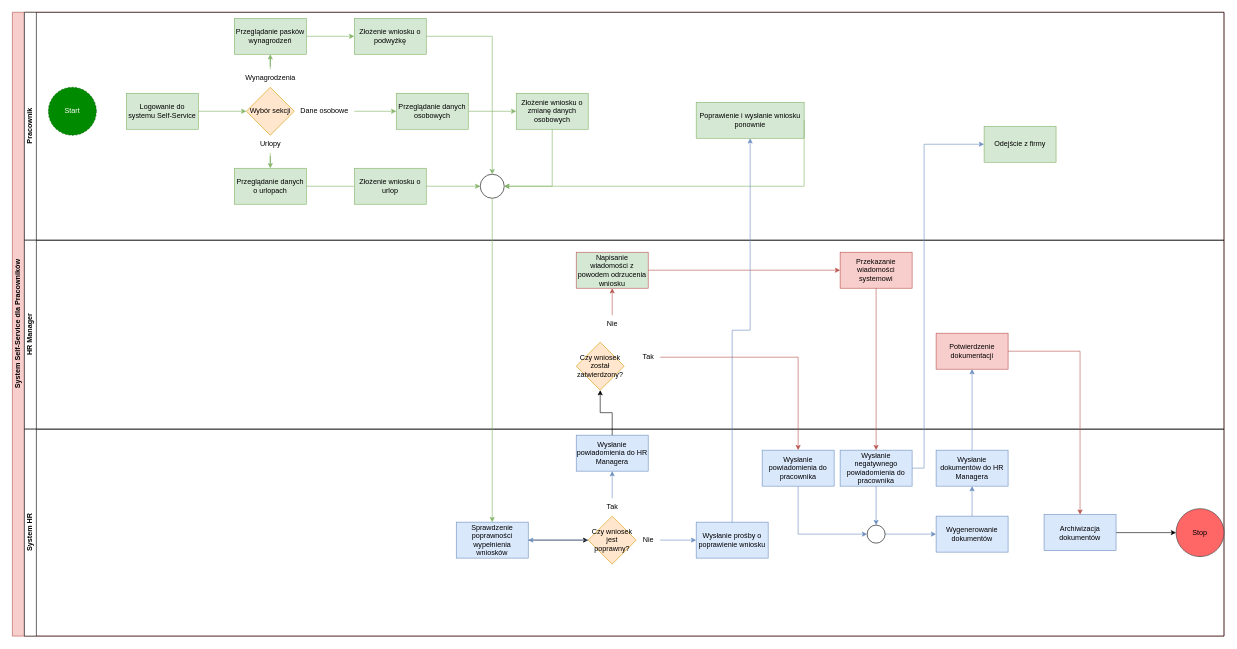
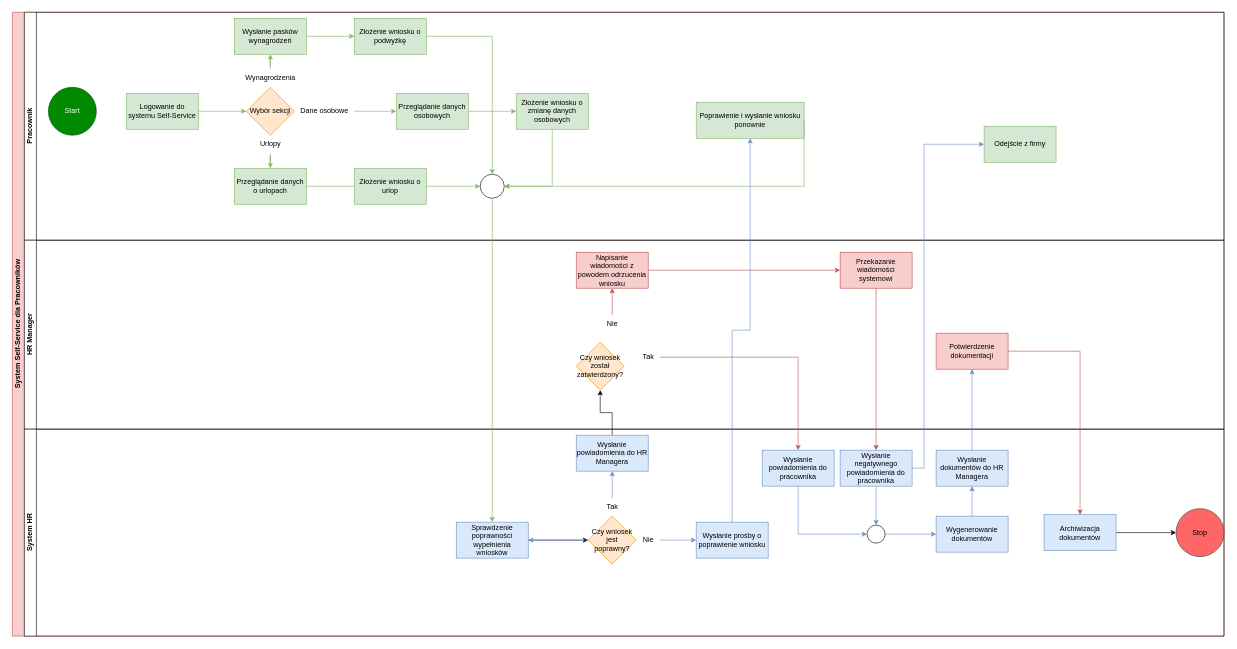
  <mxCell id="0" />
  <mxCell id="1" parent="0" />
  <mxCell id="2" value="System Self-Service dla Pracowników" style="swimlane;html=1;childLayout=stackLayout;resizeParent=1;resizeParentMax=0;horizontal=0;startSize=20;horizontalStack=0;fillColor=#f8cecc;strokeColor=#b85450;" parent="1" vertex="1"><mxGeometry x="20" y="20" width="2020" height="1040" as="geometry" /></mxCell>
  <mxCell id="3" value="Pracownik" style="swimlane;html=1;startSize=20;horizontal=0;" parent="2" vertex="1"><mxGeometry x="20" width="2000" height="380" as="geometry" /></mxCell>
- <mxCell id="4" value="Start" style="ellipse;whiteSpace=wrap;html=1;fillColor=#008a00;fontColor=#ffffff;strokeColor=#005700;dashed=1;" vertex="1" parent="3"><mxGeometry x="40" y="125" width="80" height="80" as="geometry" /></mxCell>
+ <mxCell id="4" value="Start" style="ellipse;whiteSpace=wrap;html=1;fillColor=#008a00;fontColor=#ffffff;strokeColor=#005700;" vertex="1" parent="3"><mxGeometry x="40" y="125" width="80" height="80" as="geometry" /></mxCell>
  <mxCell id="5" value="" style="edgeStyle=orthogonalEdgeStyle;rounded=0;orthogonalLoop=1;jettySize=auto;html=1;fillColor=#d5e8d4;strokeColor=#82b366;" edge="1" parent="3" source="6" target="7"><mxGeometry relative="1" as="geometry" /></mxCell>
  <mxCell id="6" value="Logowanie do systemu Self-Service" style="whiteSpace=wrap;html=1;fillColor=#d5e8d4;strokeColor=#82b366;" vertex="1" parent="3"><mxGeometry x="170" y="135" width="120" height="60" as="geometry" /></mxCell>
  <mxCell id="7" value="Wybór sekcji" style="rhombus;whiteSpace=wrap;html=1;fillColor=#ffe6cc;strokeColor=#d79b00;" vertex="1" parent="3"><mxGeometry x="370" y="125" width="80" height="80" as="geometry" /></mxCell>
  <mxCell id="8" value="" style="edgeStyle=orthogonalEdgeStyle;rounded=0;orthogonalLoop=1;jettySize=auto;html=1;fillColor=#d5e8d4;strokeColor=#82b366;" edge="1" parent="3" source="9" target="13"><mxGeometry relative="1" as="geometry" /></mxCell>
  <mxCell id="9" value="Wynagrodzenia" style="text;html=1;align=center;verticalAlign=middle;resizable=0;points=[];autosize=1;strokeColor=none;fillColor=none;" vertex="1" parent="3"><mxGeometry x="355" y="95" width="110" height="30" as="geometry" /></mxCell>
  <mxCell id="10" value="" style="edgeStyle=orthogonalEdgeStyle;rounded=0;orthogonalLoop=1;jettySize=auto;html=1;fillColor=#d5e8d4;strokeColor=#82b366;" edge="1" parent="3" source="11" target="15"><mxGeometry relative="1" as="geometry" /></mxCell>
  <mxCell id="11" value="Urlopy" style="text;html=1;align=center;verticalAlign=middle;resizable=0;points=[];autosize=1;strokeColor=none;fillColor=none;" vertex="1" parent="3"><mxGeometry x="380" y="205" width="60" height="30" as="geometry" /></mxCell>
  <mxCell id="12" value="" style="edgeStyle=orthogonalEdgeStyle;rounded=0;orthogonalLoop=1;jettySize=auto;html=1;fillColor=#d5e8d4;strokeColor=#82b366;" edge="1" parent="3" source="13" target="23"><mxGeometry relative="1" as="geometry" /></mxCell>
- <mxCell id="13" value="Przeglądanie pasków wynagrodzeń" style="whiteSpace=wrap;html=1;fillColor=#d5e8d4;strokeColor=#82b366;" vertex="1" parent="3"><mxGeometry x="350" y="10" width="120" height="60" as="geometry" /></mxCell>
+ <mxCell id="13" value="Wysłanie pasków wynagrodzeń" style="whiteSpace=wrap;html=1;fillColor=#d5e8d4;strokeColor=#82b366;" vertex="1" parent="3"><mxGeometry x="350" y="10" width="120" height="60" as="geometry" /></mxCell>
  <mxCell id="14" value="" style="edgeStyle=orthogonalEdgeStyle;rounded=0;orthogonalLoop=1;jettySize=auto;html=1;fillColor=#d5e8d4;strokeColor=#82b366;endArrow=none;" edge="1" parent="3" source="15" target="21"><mxGeometry relative="1" as="geometry" /></mxCell>
  <mxCell id="15" value="Przeglądanie danych o urlopach" style="whiteSpace=wrap;html=1;fillColor=#d5e8d4;strokeColor=#82b366;" vertex="1" parent="3"><mxGeometry x="350" y="260" width="120" height="60" as="geometry" /></mxCell>
  <mxCell id="16" value="" style="edgeStyle=orthogonalEdgeStyle;rounded=0;orthogonalLoop=1;jettySize=auto;html=1;fillColor=#d5e8d4;strokeColor=#82b366;" edge="1" parent="3" source="17" target="19"><mxGeometry relative="1" as="geometry" /></mxCell>
  <mxCell id="17" value="Dane osobowe" style="text;html=1;align=center;verticalAlign=middle;resizable=0;points=[];autosize=1;strokeColor=none;fillColor=none;" vertex="1" parent="3"><mxGeometry x="450" y="150" width="100" height="30" as="geometry" /></mxCell>
  <mxCell id="18" value="" style="edgeStyle=orthogonalEdgeStyle;rounded=0;orthogonalLoop=1;jettySize=auto;html=1;fillColor=#d5e8d4;strokeColor=#82b366;" edge="1" parent="3" source="19" target="22"><mxGeometry relative="1" as="geometry" /></mxCell>
  <mxCell id="19" value="Przeglądanie danych osobowych" style="whiteSpace=wrap;html=1;fillColor=#d5e8d4;strokeColor=#82b366;" vertex="1" parent="3"><mxGeometry x="620" y="135" width="120" height="60" as="geometry" /></mxCell>
  <mxCell id="20" value="" style="edgeStyle=orthogonalEdgeStyle;rounded=0;orthogonalLoop=1;jettySize=auto;html=1;fillColor=#d5e8d4;strokeColor=#82b366;" edge="1" parent="3" source="21" target="24"><mxGeometry relative="1" as="geometry" /></mxCell>
  <mxCell id="21" value="Złożenie wniosku o urlop" style="whiteSpace=wrap;html=1;fillColor=#d5e8d4;strokeColor=#82b366;" vertex="1" parent="3"><mxGeometry x="550" y="260" width="120" height="60" as="geometry" /></mxCell>
  <mxCell id="22" value="Złożenie wniosku o zmianę danych osobowych" style="whiteSpace=wrap;html=1;fillColor=#d5e8d4;strokeColor=#82b366;" vertex="1" parent="3"><mxGeometry x="820" y="135" width="120" height="60" as="geometry" /></mxCell>
  <mxCell id="23" value="Złożenie wniosku o podwyżkę" style="whiteSpace=wrap;html=1;fillColor=#d5e8d4;strokeColor=#82b366;" vertex="1" parent="3"><mxGeometry x="550" y="10" width="120" height="60" as="geometry" /></mxCell>
  <mxCell id="24" value="" style="ellipse;whiteSpace=wrap;html=1;aspect=fixed;" vertex="1" parent="3"><mxGeometry x="760" y="270" width="40" height="40" as="geometry" /></mxCell>
  <mxCell id="25" value="" style="edgeStyle=none;orthogonalLoop=1;jettySize=auto;html=1;rounded=0;exitX=0.5;exitY=1;exitDx=0;exitDy=0;entryX=1;entryY=0.5;entryDx=0;entryDy=0;fillColor=#d5e8d4;strokeColor=#82b366;" edge="1" parent="3" source="22" target="24"><mxGeometry width="100" relative="1" as="geometry"><mxPoint x="780" y="250" as="sourcePoint" /><mxPoint x="880" y="250" as="targetPoint" /><Array as="points"><mxPoint x="880" y="290" /></Array></mxGeometry></mxCell>
  <mxCell id="26" value="" style="edgeStyle=none;orthogonalLoop=1;jettySize=auto;html=1;rounded=0;exitX=1;exitY=0.5;exitDx=0;exitDy=0;entryX=0.5;entryY=0;entryDx=0;entryDy=0;fillColor=#d5e8d4;strokeColor=#82b366;" edge="1" parent="3" source="23" target="24"><mxGeometry width="100" relative="1" as="geometry"><mxPoint x="750" y="70" as="sourcePoint" /><mxPoint x="850" y="70" as="targetPoint" /><Array as="points"><mxPoint x="780" y="40" /></Array></mxGeometry></mxCell>
  <mxCell id="27" value="Poprawienie i wysłanie wniosku ponownie" style="whiteSpace=wrap;html=1;fillColor=#d5e8d4;strokeColor=#82b366;" vertex="1" parent="3"><mxGeometry x="1120" y="150" width="180" height="60" as="geometry" /></mxCell>
  <mxCell id="28" value="" style="edgeStyle=none;orthogonalLoop=1;jettySize=auto;html=1;rounded=0;exitX=1;exitY=0.5;exitDx=0;exitDy=0;entryX=1;entryY=0.5;entryDx=0;entryDy=0;fillColor=#d5e8d4;strokeColor=#82b366;" edge="1" parent="3" source="27" target="24"><mxGeometry width="100" relative="1" as="geometry"><mxPoint x="1230" y="240" as="sourcePoint" /><mxPoint x="880" y="290" as="targetPoint" /><Array as="points"><mxPoint x="1300" y="180" /><mxPoint x="1300" y="290" /></Array></mxGeometry></mxCell>
  <mxCell id="29" value="Odejście z firmy" style="whiteSpace=wrap;html=1;fillColor=#d5e8d4;strokeColor=#82b366;" vertex="1" parent="3"><mxGeometry x="1600" y="190" width="120" height="60" as="geometry" /></mxCell>
  <mxCell id="30" value="HR Manager" style="swimlane;html=1;startSize=20;horizontal=0;" parent="2" vertex="1"><mxGeometry x="20" y="380" width="2000" height="315" as="geometry" /></mxCell>
  <mxCell id="31" value="Czy wniosek został zatwierdzony?" style="rhombus;whiteSpace=wrap;html=1;fillColor=#ffe6cc;strokeColor=#d79b00;" vertex="1" parent="30"><mxGeometry x="920" y="170" width="80" height="80" as="geometry" /></mxCell>
  <mxCell id="32" value="Tak" style="text;html=1;align=center;verticalAlign=middle;resizable=0;points=[];autosize=1;strokeColor=none;fillColor=none;" vertex="1" parent="30"><mxGeometry x="1020" y="180" width="40" height="30" as="geometry" /></mxCell>
  <mxCell id="33" value="" style="edgeStyle=orthogonalEdgeStyle;rounded=0;orthogonalLoop=1;jettySize=auto;html=1;fillColor=#f8cecc;strokeColor=#b85450;" edge="1" parent="30" source="34" target="37"><mxGeometry relative="1" as="geometry" /></mxCell>
  <mxCell id="34" value="Nie" style="text;html=1;align=center;verticalAlign=middle;resizable=0;points=[];autosize=1;strokeColor=none;fillColor=none;" vertex="1" parent="30"><mxGeometry x="960" y="125" width="40" height="30" as="geometry" /></mxCell>
  <mxCell id="35" value="Potwierdzenie dokumentacji" style="whiteSpace=wrap;html=1;fillColor=#f8cecc;strokeColor=#b85450;" vertex="1" parent="30"><mxGeometry x="1520" y="155" width="120" height="60" as="geometry" /></mxCell>
  <mxCell id="36" value="" style="edgeStyle=orthogonalEdgeStyle;rounded=0;orthogonalLoop=1;jettySize=auto;html=1;fillColor=#f8cecc;strokeColor=#b85450;" edge="1" parent="30" source="37" target="38"><mxGeometry relative="1" as="geometry" /></mxCell>
- <mxCell id="37" value="Napisanie wiadomości z powodem odrzucenia wniosku" style="whiteSpace=wrap;html=1;fillColor=#d5e8d4;strokeColor=#b85450;" vertex="1" parent="30"><mxGeometry x="920" y="20" width="120" height="60" as="geometry" /></mxCell>
+ <mxCell id="37" value="Napisanie wiadomości z powodem odrzucenia wniosku" style="whiteSpace=wrap;html=1;fillColor=#f8cecc;strokeColor=#b85450;" vertex="1" parent="30"><mxGeometry x="920" y="20" width="120" height="60" as="geometry" /></mxCell>
  <mxCell id="38" value="Przekazanie wiadomości systemowi" style="whiteSpace=wrap;html=1;fillColor=#f8cecc;strokeColor=#b85450;" vertex="1" parent="30"><mxGeometry x="1360" y="20" width="120" height="60" as="geometry" /></mxCell>
  <mxCell id="39" value="System HR" style="swimlane;html=1;startSize=20;horizontal=0;" parent="2" vertex="1"><mxGeometry x="20" y="695" width="2000" height="345" as="geometry" /></mxCell>
  <mxCell id="40" value="" style="edgeStyle=orthogonalEdgeStyle;rounded=0;orthogonalLoop=1;jettySize=auto;html=1;" edge="1" parent="39" source="41" target="43"><mxGeometry relative="1" as="geometry" /></mxCell>
  <mxCell id="41" value="Sprawdzenie poprawności wypełnienia wniosków" style="whiteSpace=wrap;html=1;fillColor=#dae8fc;strokeColor=#6c8ebf;" vertex="1" parent="39"><mxGeometry x="720" y="155" width="120" height="60" as="geometry" /></mxCell>
  <mxCell id="42" value="" style="edgeStyle=orthogonalEdgeStyle;rounded=0;orthogonalLoop=1;jettySize=auto;html=1;fillColor=#dae8fc;strokeColor=#6c8ebf;" edge="1" parent="39" source="43" target="41"><mxGeometry relative="1" as="geometry" /></mxCell>
  <mxCell id="43" value="Czy wniosek jest poprawny?" style="rhombus;whiteSpace=wrap;html=1;fillColor=#ffe6cc;strokeColor=#d79b00;" vertex="1" parent="39"><mxGeometry x="940" y="145" width="80" height="80" as="geometry" /></mxCell>
  <mxCell id="44" value="Nie" style="text;html=1;align=center;verticalAlign=middle;resizable=0;points=[];autosize=1;strokeColor=none;fillColor=none;" vertex="1" parent="39"><mxGeometry x="1020" y="170" width="40" height="30" as="geometry" /></mxCell>
  <mxCell id="45" value="" style="edgeStyle=orthogonalEdgeStyle;rounded=0;orthogonalLoop=1;jettySize=auto;html=1;fillColor=#dae8fc;strokeColor=#6c8ebf;" edge="1" parent="39" source="46" target="49"><mxGeometry relative="1" as="geometry" /></mxCell>
  <mxCell id="46" value="Tak" style="text;html=1;align=center;verticalAlign=middle;resizable=0;points=[];autosize=1;strokeColor=none;fillColor=none;" vertex="1" parent="39"><mxGeometry x="960" y="115" width="40" height="30" as="geometry" /></mxCell>
  <mxCell id="47" value="Wysłanie prośby o poprawienie wniosku" style="whiteSpace=wrap;html=1;fillColor=#dae8fc;strokeColor=#6c8ebf;" vertex="1" parent="39"><mxGeometry x="1120" y="155" width="120" height="60" as="geometry" /></mxCell>
  <mxCell id="48" value="" style="edgeStyle=orthogonalEdgeStyle;rounded=0;orthogonalLoop=1;jettySize=auto;html=1;fillColor=#dae8fc;strokeColor=#6c8ebf;" edge="1" parent="39" source="44" target="47"><mxGeometry relative="1" as="geometry" /></mxCell>
  <mxCell id="49" value="Wysłanie powiadomienia do HR Managera" style="whiteSpace=wrap;html=1;fillColor=#dae8fc;strokeColor=#6c8ebf;" vertex="1" parent="39"><mxGeometry x="920" y="10" width="120" height="60" as="geometry" /></mxCell>
  <mxCell id="50" value="Wysłanie powiadomienia do pracownika" style="whiteSpace=wrap;html=1;fillColor=#dae8fc;strokeColor=#6c8ebf;" vertex="1" parent="39"><mxGeometry x="1230" y="35" width="120" height="60" as="geometry" /></mxCell>
  <mxCell id="51" value="" style="edgeStyle=orthogonalEdgeStyle;rounded=0;orthogonalLoop=1;jettySize=auto;html=1;fillColor=#dae8fc;strokeColor=#6c8ebf;" edge="1" parent="39" source="52" target="56"><mxGeometry relative="1" as="geometry" /></mxCell>
  <mxCell id="52" value="Wysłanie negatywnego powiadomienia do pracownika" style="whiteSpace=wrap;html=1;fillColor=#dae8fc;strokeColor=#6c8ebf;" vertex="1" parent="39"><mxGeometry x="1360" y="35" width="120" height="60" as="geometry" /></mxCell>
  <mxCell id="53" value="" style="edgeStyle=orthogonalEdgeStyle;rounded=0;orthogonalLoop=1;jettySize=auto;html=1;fillColor=#dae8fc;strokeColor=#6c8ebf;" edge="1" parent="39" source="54" target="58"><mxGeometry relative="1" as="geometry" /></mxCell>
  <mxCell id="54" value="Wygenerowanie dokumentów" style="whiteSpace=wrap;html=1;fillColor=#dae8fc;strokeColor=#6c8ebf;" vertex="1" parent="39"><mxGeometry x="1520" y="145" width="120" height="60" as="geometry" /></mxCell>
  <mxCell id="55" value="" style="edgeStyle=orthogonalEdgeStyle;rounded=0;orthogonalLoop=1;jettySize=auto;html=1;fillColor=#dae8fc;strokeColor=#6c8ebf;" edge="1" parent="39" source="56" target="54"><mxGeometry relative="1" as="geometry" /></mxCell>
  <mxCell id="56" value="" style="ellipse;whiteSpace=wrap;html=1;" vertex="1" parent="39"><mxGeometry x="1405" y="160" width="30" height="30" as="geometry" /></mxCell>
  <mxCell id="57" value="" style="edgeStyle=none;orthogonalLoop=1;jettySize=auto;html=1;rounded=0;entryX=0;entryY=0.5;entryDx=0;entryDy=0;exitX=0.5;exitY=1;exitDx=0;exitDy=0;fillColor=#dae8fc;strokeColor=#6c8ebf;" edge="1" parent="39" source="50" target="56"><mxGeometry width="100" relative="1" as="geometry"><mxPoint x="1330" y="205" as="sourcePoint" /><mxPoint x="1330" y="165" as="targetPoint" /><Array as="points"><mxPoint x="1290" y="175" /></Array></mxGeometry></mxCell>
  <mxCell id="58" value="Wysłanie dokumentów do HR Managera" style="whiteSpace=wrap;html=1;fillColor=#dae8fc;strokeColor=#6c8ebf;" vertex="1" parent="39"><mxGeometry x="1520" y="35" width="120" height="60" as="geometry" /></mxCell>
  <mxCell id="59" value="" style="edgeStyle=orthogonalEdgeStyle;rounded=0;orthogonalLoop=1;jettySize=auto;html=1;" edge="1" parent="39" source="60" target="61"><mxGeometry relative="1" as="geometry" /></mxCell>
  <mxCell id="60" value="Archiwizacja dokumentów" style="whiteSpace=wrap;html=1;fillColor=#dae8fc;strokeColor=#6c8ebf;" vertex="1" parent="39"><mxGeometry x="1700" y="142.5" width="120" height="60" as="geometry" /></mxCell>
  <mxCell id="61" value="Stop" style="ellipse;whiteSpace=wrap;html=1;fillColor=#FF6666;strokeColor=#36393d;" vertex="1" parent="39"><mxGeometry x="1920" y="132.5" width="80" height="80" as="geometry" /></mxCell>
  <mxCell id="62" value="" style="edgeStyle=orthogonalEdgeStyle;rounded=0;orthogonalLoop=1;jettySize=auto;html=1;fillColor=#d5e8d4;strokeColor=#82b366;" edge="1" parent="2" source="24" target="41"><mxGeometry relative="1" as="geometry" /></mxCell>
  <mxCell id="63" value="" style="edgeStyle=orthogonalEdgeStyle;rounded=0;orthogonalLoop=1;jettySize=auto;html=1;fillColor=#dae8fc;strokeColor=#6c8ebf;" edge="1" parent="2" source="47" target="27"><mxGeometry relative="1" as="geometry" /></mxCell>
  <mxCell id="64" value="" style="edgeStyle=orthogonalEdgeStyle;rounded=0;orthogonalLoop=1;jettySize=auto;html=1;" edge="1" parent="2" source="49" target="31"><mxGeometry relative="1" as="geometry" /></mxCell>
  <mxCell id="65" value="" style="edgeStyle=orthogonalEdgeStyle;rounded=0;orthogonalLoop=1;jettySize=auto;html=1;fillColor=#f8cecc;strokeColor=#b85450;" edge="1" parent="2" source="32" target="50"><mxGeometry relative="1" as="geometry" /></mxCell>
  <mxCell id="66" value="" style="edgeStyle=orthogonalEdgeStyle;rounded=0;orthogonalLoop=1;jettySize=auto;html=1;fillColor=#dae8fc;strokeColor=#6c8ebf;" edge="1" parent="2" source="58" target="35"><mxGeometry relative="1" as="geometry" /></mxCell>
  <mxCell id="67" value="" style="edgeStyle=orthogonalEdgeStyle;rounded=0;orthogonalLoop=1;jettySize=auto;html=1;fillColor=#f8cecc;strokeColor=#b85450;" edge="1" parent="2" source="38" target="52"><mxGeometry relative="1" as="geometry" /></mxCell>
  <mxCell id="68" value="" style="edgeStyle=none;orthogonalLoop=1;jettySize=auto;html=1;rounded=0;exitX=1;exitY=0.5;exitDx=0;exitDy=0;entryX=0;entryY=0.5;entryDx=0;entryDy=0;fillColor=#dae8fc;strokeColor=#6c8ebf;" edge="1" parent="2" source="52" target="29"><mxGeometry width="100" relative="1" as="geometry"><mxPoint x="1660" y="430" as="sourcePoint" /><mxPoint x="1760" y="430" as="targetPoint" /><Array as="points"><mxPoint x="1520" y="760" /><mxPoint x="1520" y="220" /></Array></mxGeometry></mxCell>
  <mxCell id="69" value="" style="edgeStyle=orthogonalEdgeStyle;rounded=0;orthogonalLoop=1;jettySize=auto;html=1;fillColor=#f8cecc;strokeColor=#b85450;" edge="1" parent="2" source="35" target="60"><mxGeometry relative="1" as="geometry" /></mxCell>
